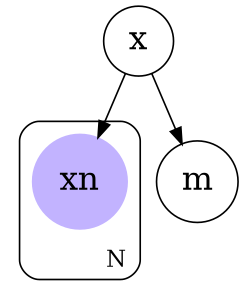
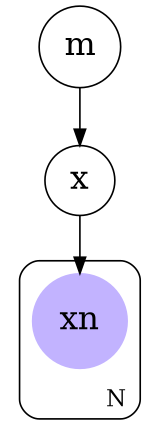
  digraph {
    rankdir=TB
    node [fontsize=20 shape=circle]
    n1 [color=".7 .3 1.0" label=xn style=filled]
    n2 [label=x]
    m
    subgraph cluster_1 {
      label=N
      labeljust=r
      labelloc=b
      style=rounded
      n1
    }
    n2 -> n1
-   n2 -> m
+   m -> n2
  }
